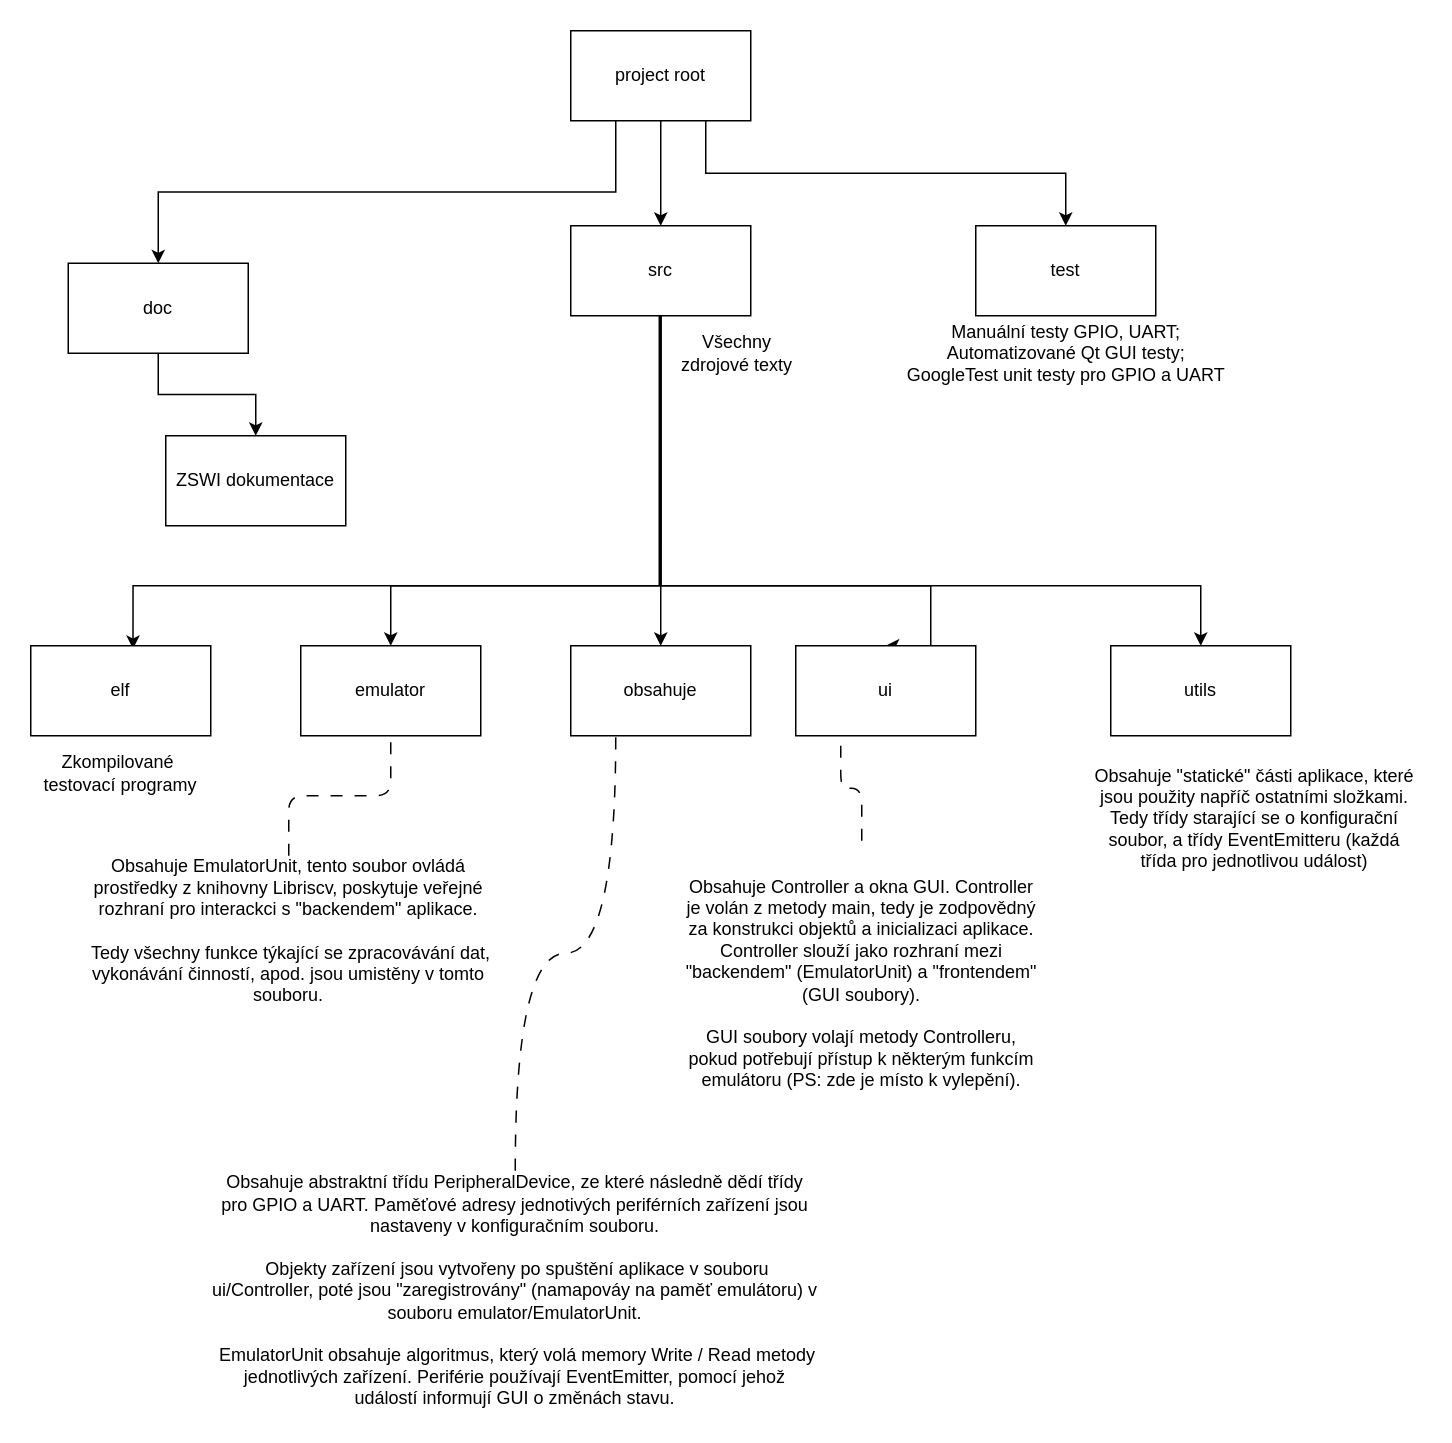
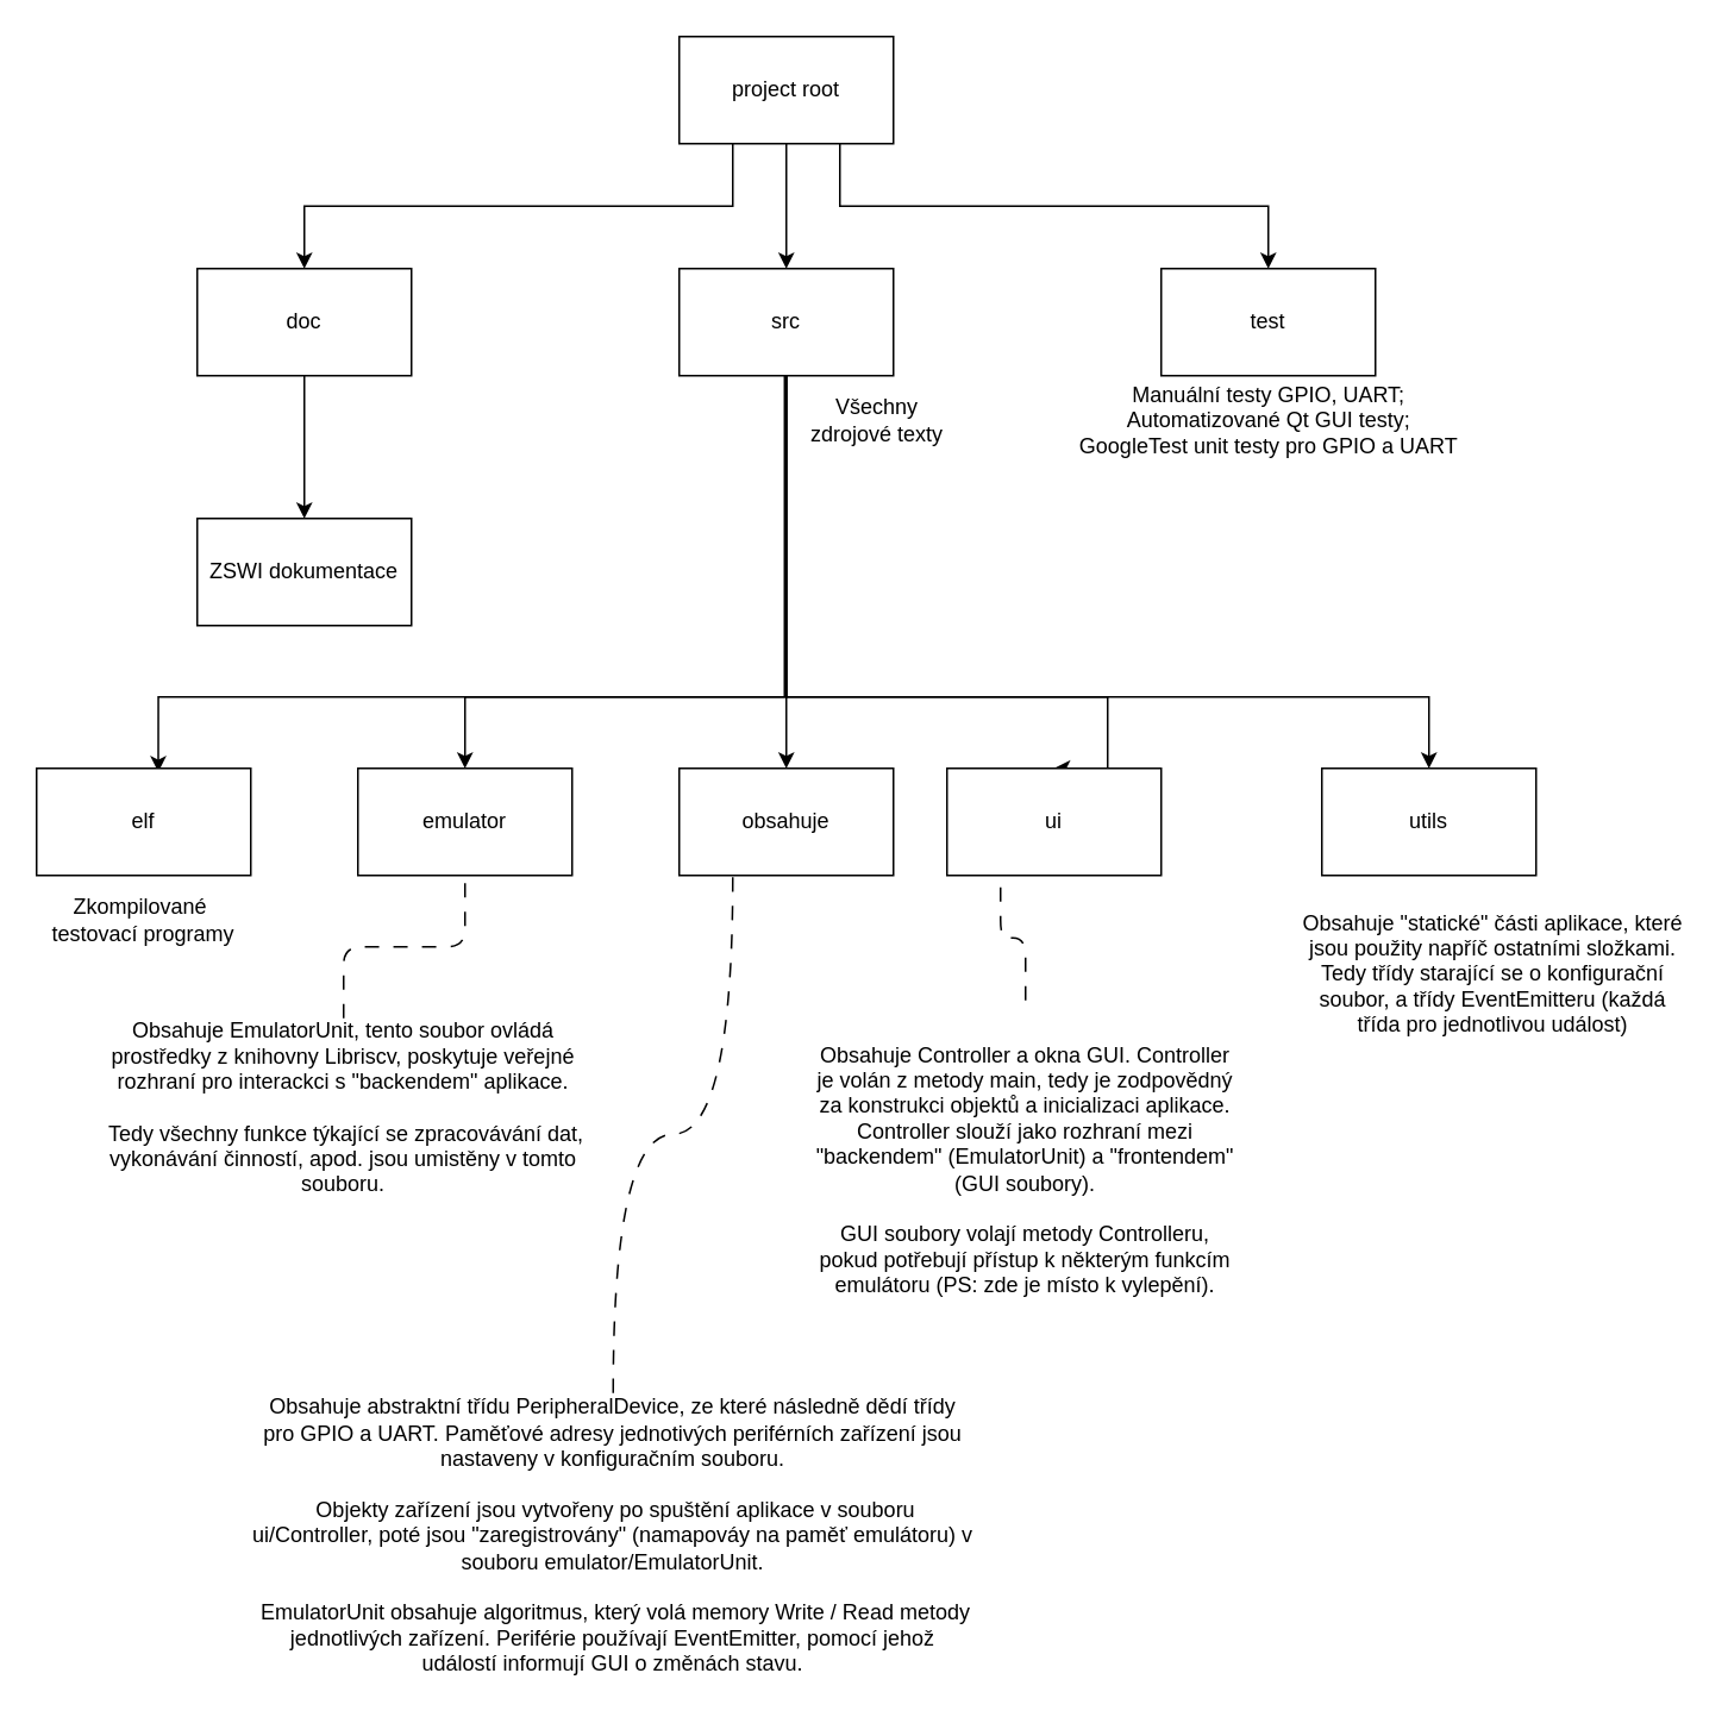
  <mxCell id="0" />
  <mxCell id="1" parent="0" />
  <mxCell id="2" style="edgeStyle=orthogonalEdgeStyle;rounded=0;orthogonalLoop=1;jettySize=auto;html=1;" edge="1" parent="1" source="5" target="11"><mxGeometry relative="1" as="geometry" /></mxCell>
  <mxCell id="3" style="edgeStyle=orthogonalEdgeStyle;rounded=0;orthogonalLoop=1;jettySize=auto;html=1;exitX=0.25;exitY=1;exitDx=0;exitDy=0;" edge="1" parent="1" source="5" target="14"><mxGeometry relative="1" as="geometry" /></mxCell>
  <mxCell id="4" style="edgeStyle=orthogonalEdgeStyle;rounded=0;orthogonalLoop=1;jettySize=auto;html=1;exitX=0.75;exitY=1;exitDx=0;exitDy=0;entryX=0.5;entryY=0;entryDx=0;entryDy=0;" edge="1" parent="1" source="5" target="12"><mxGeometry relative="1" as="geometry" /></mxCell>
  <mxCell id="5" value="project root" style="rounded=0;whiteSpace=wrap;html=1;" vertex="1" parent="1"><mxGeometry x="380" y="20" width="120" height="60" as="geometry" /></mxCell>
  <mxCell id="6" value="" style="edgeStyle=orthogonalEdgeStyle;rounded=0;orthogonalLoop=1;jettySize=auto;html=1;entryX=0.568;entryY=0.035;entryDx=0;entryDy=0;entryPerimeter=0;" edge="1" parent="1" target="16"><mxGeometry relative="1" as="geometry"><mxPoint x="439.034" y="209.97" as="sourcePoint" /><mxPoint x="83" y="429.97" as="targetPoint" /><Array as="points"><mxPoint x="439" y="390" /><mxPoint x="88" y="390" /></Array></mxGeometry></mxCell>
  <mxCell id="7" style="edgeStyle=orthogonalEdgeStyle;rounded=0;orthogonalLoop=1;jettySize=auto;html=1;entryX=0.5;entryY=0;entryDx=0;entryDy=0;" edge="1" parent="1" source="11" target="18"><mxGeometry relative="1" as="geometry"><Array as="points"><mxPoint x="440" y="390" /><mxPoint x="260" y="390" /></Array></mxGeometry></mxCell>
  <mxCell id="8" style="edgeStyle=orthogonalEdgeStyle;rounded=0;orthogonalLoop=1;jettySize=auto;html=1;" edge="1" parent="1" source="11" target="19"><mxGeometry relative="1" as="geometry"><Array as="points"><mxPoint x="440" y="410" /><mxPoint x="440" y="410" /></Array></mxGeometry></mxCell>
  <mxCell id="9" style="edgeStyle=orthogonalEdgeStyle;rounded=0;orthogonalLoop=1;jettySize=auto;html=1;entryX=0.5;entryY=0;entryDx=0;entryDy=0;" edge="1" parent="1" source="11" target="20"><mxGeometry relative="1" as="geometry"><Array as="points"><mxPoint x="440" y="390" /><mxPoint x="620" y="390" /></Array></mxGeometry></mxCell>
  <mxCell id="10" style="edgeStyle=orthogonalEdgeStyle;rounded=0;orthogonalLoop=1;jettySize=auto;html=1;entryX=0.5;entryY=0;entryDx=0;entryDy=0;" edge="1" parent="1" source="11" target="21"><mxGeometry relative="1" as="geometry"><Array as="points"><mxPoint x="440" y="390" /><mxPoint x="800" y="390" /></Array></mxGeometry></mxCell>
  <mxCell id="11" value="src" style="rounded=0;whiteSpace=wrap;html=1;" vertex="1" parent="1"><mxGeometry x="380" y="150" width="120" height="60" as="geometry" /></mxCell>
  <mxCell id="12" value="test" style="rounded=0;whiteSpace=wrap;html=1;" vertex="1" parent="1"><mxGeometry x="650" y="150" width="120" height="60" as="geometry" /></mxCell>
  <mxCell id="13" value="" style="edgeStyle=orthogonalEdgeStyle;rounded=0;orthogonalLoop=1;jettySize=auto;html=1;" edge="1" parent="1" source="14" target="15"><mxGeometry relative="1" as="geometry" /></mxCell>
- <mxCell id="14" value="doc" style="rounded=0;whiteSpace=wrap;html=1;" vertex="1" parent="1"><mxGeometry x="45" y="175" width="120" height="60" as="geometry" /></mxCell>
+ <mxCell id="14" value="doc" style="rounded=0;whiteSpace=wrap;html=1;" vertex="1" parent="1"><mxGeometry x="110" y="150" width="120" height="60" as="geometry" /></mxCell>
  <mxCell id="15" value="ZSWI dokumentace" style="rounded=0;whiteSpace=wrap;html=1;" vertex="1" parent="1"><mxGeometry x="110" y="290" width="120" height="60" as="geometry" /></mxCell>
  <mxCell id="16" value="elf" style="rounded=0;whiteSpace=wrap;html=1;" vertex="1" parent="1"><mxGeometry x="20" y="430" width="120" height="60" as="geometry" /></mxCell>
  <mxCell id="17" value="Všechny zdrojové texty" style="text;html=1;strokeColor=none;fillColor=none;align=center;verticalAlign=middle;whiteSpace=wrap;rounded=0;" vertex="1" parent="1"><mxGeometry x="446" y="220" width="90" height="30" as="geometry" /></mxCell>
  <mxCell id="18" value="emulator" style="rounded=0;whiteSpace=wrap;html=1;" vertex="1" parent="1"><mxGeometry x="200" y="430" width="120" height="60" as="geometry" /></mxCell>
  <mxCell id="19" value="obsahuje" style="rounded=0;whiteSpace=wrap;html=1;" vertex="1" parent="1"><mxGeometry x="380" y="430" width="120" height="60" as="geometry" /></mxCell>
  <mxCell id="20" value="ui" style="rounded=0;whiteSpace=wrap;html=1;" vertex="1" parent="1"><mxGeometry x="530" y="430" width="120" height="60" as="geometry" /></mxCell>
  <mxCell id="21" value="utils" style="rounded=0;whiteSpace=wrap;html=1;" vertex="1" parent="1"><mxGeometry x="740" y="430" width="120" height="60" as="geometry" /></mxCell>
  <mxCell id="22" value="Manuální testy GPIO, UART; Automatizované Qt GUI testy; GoogleTest unit testy pro GPIO a UART" style="text;html=1;strokeColor=none;fillColor=none;align=center;verticalAlign=middle;whiteSpace=wrap;rounded=0;" vertex="1" parent="1"><mxGeometry x="600.5" y="220" width="219" height="30" as="geometry" /></mxCell>
  <mxCell id="23" value="Zkompilované&amp;nbsp; testovací programy" style="text;html=1;strokeColor=none;fillColor=none;align=center;verticalAlign=middle;whiteSpace=wrap;rounded=0;" vertex="1" parent="1"><mxGeometry x="25" y="500" width="110" height="30" as="geometry" /></mxCell>
  <mxCell id="24" style="edgeStyle=orthogonalEdgeStyle;rounded=1;orthogonalLoop=1;jettySize=auto;html=1;entryX=0.5;entryY=1;entryDx=0;entryDy=0;endArrow=none;endFill=0;dashed=1;dashPattern=8 8;" edge="1" parent="1" source="25" target="18"><mxGeometry relative="1" as="geometry" /></mxCell>
  <mxCell id="25" value="Obsahuje EmulatorUnit, tento soubor ovládá prostředky z knihovny Libriscv, poskytuje veřejné rozhraní pro interackci s &quot;backendem&quot; aplikace.&lt;br&gt;&lt;br&gt;&amp;nbsp;Tedy všechny funkce týkající se zpracovávání dat, vykonávání činností, apod. jsou umistěny v tomto souboru." style="text;html=1;strokeColor=none;fillColor=none;align=center;verticalAlign=middle;whiteSpace=wrap;rounded=0;" vertex="1" parent="1"><mxGeometry x="46" y="570" width="292" height="100" as="geometry" /></mxCell>
  <mxCell id="26" style="edgeStyle=orthogonalEdgeStyle;orthogonalLoop=1;jettySize=auto;html=1;entryX=0.25;entryY=1;entryDx=0;entryDy=0;curved=1;endArrow=none;endFill=0;dashed=1;dashPattern=8 8;" edge="1" parent="1" source="27" target="19"><mxGeometry relative="1" as="geometry" /></mxCell>
  <mxCell id="27" value="Obsahuje abstraktní třídu PeripheralDevice, ze které následně dědí třídy pro GPIO a UART. Paměťové adresy jednotivých periférních zařízení jsou nastaveny v konfiguračním souboru.&lt;br&gt;&lt;br&gt;&amp;nbsp;Objekty zařízení jsou vytvořeny po spuštění aplikace v souboru ui/Controller, poté jsou &quot;zaregistrovány&quot; (namapováy na paměť emulátoru) v souboru emulator/EmulatorUnit.&lt;br&gt;&lt;br&gt;&amp;nbsp;EmulatorUnit obsahuje algoritmus, který volá memory Write / Read metody jednotlivých zařízení. Periférie používají EventEmitter, pomocí jehož událostí informují GUI o změnách stavu." style="text;html=1;strokeColor=none;fillColor=none;align=center;verticalAlign=middle;whiteSpace=wrap;rounded=0;" vertex="1" parent="1"><mxGeometry x="140" y="780" width="406" height="160" as="geometry" /></mxCell>
  <mxCell id="28" style="edgeStyle=orthogonalEdgeStyle;rounded=1;orthogonalLoop=1;jettySize=auto;html=1;entryX=0.25;entryY=1;entryDx=0;entryDy=0;endArrow=none;endFill=0;dashed=1;dashPattern=8 8;" edge="1" parent="1" source="29" target="20"><mxGeometry relative="1" as="geometry" /></mxCell>
  <mxCell id="29" value="Obsahuje Controller a okna GUI. Controller je volán z metody main, tedy je zodpovědný za konstrukci objektů a inicializaci aplikace. Controller slouží jako rozhraní mezi &quot;backendem&quot; (EmulatorUnit) a &quot;frontendem&quot; (GUI soubory).&lt;br&gt;&lt;br&gt;GUI soubory volají metody Controlleru, pokud potřebují přístup k některým funkcím emulátoru (PS: zde je místo k vylepění)." style="text;html=1;strokeColor=none;fillColor=none;align=center;verticalAlign=middle;whiteSpace=wrap;rounded=0;" vertex="1" parent="1"><mxGeometry x="456" y="560" width="236" height="190" as="geometry" /></mxCell>
  <mxCell id="30" value="Obsahuje &quot;statické&quot; části aplikace, které jsou použity napříč ostatními složkami. Tedy třídy starající se o konfigurační soubor, a třídy EventEmitteru (každá třída pro jednotlivou událost)" style="text;html=1;strokeColor=none;fillColor=none;align=center;verticalAlign=middle;whiteSpace=wrap;rounded=0;" vertex="1" parent="1"><mxGeometry x="726" y="500" width="220" height="90" as="geometry" /></mxCell>
